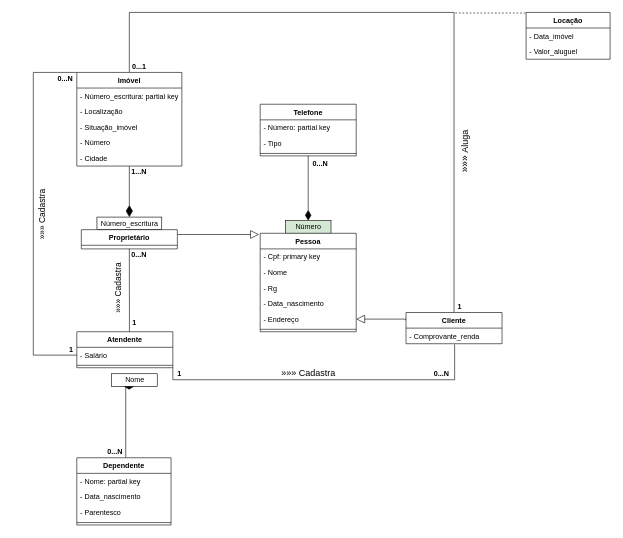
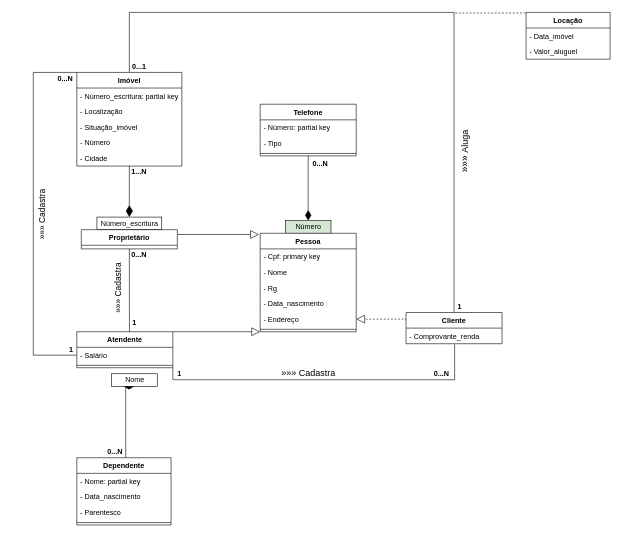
  <mxCell id="0" />
  <mxCell id="1" parent="0" />
+ <mxCell id="2" style="edgeStyle=orthogonalEdgeStyle;rounded=0;orthogonalLoop=1;jettySize=auto;html=1;entryX=0;entryY=1;entryDx=0;entryDy=0;endArrow=block;endFill=0;endSize=12;" parent="1" source="41" target="23" edge="1"><mxGeometry relative="1" as="geometry"><Array as="points"><mxPoint x="355" y="552" /><mxPoint x="355" y="552" /></Array><mxPoint x="35" y="552" as="targetPoint" /></mxGeometry></mxCell>
  <mxCell id="3" style="edgeStyle=orthogonalEdgeStyle;rounded=0;orthogonalLoop=1;jettySize=auto;html=1;entryX=0.5;entryY=1;entryDx=0;entryDy=0;startSize=15;endArrow=diamondThin;endFill=1;endSize=15;" parent="1" source="44" target="7" edge="1"><mxGeometry relative="1" as="geometry"><Array as="points"><mxPoint x="209" y="762" /></Array></mxGeometry></mxCell>
  <mxCell id="4" value="Locação" style="swimlane;fontStyle=1;childLayout=stackLayout;horizontal=1;startSize=26;fillColor=none;horizontalStack=0;resizeParent=1;resizeParentMax=0;resizeLast=0;collapsible=1;marginBottom=0;strokeWidth=1;" parent="1" vertex="1"><mxGeometry x="876" y="20" width="140" height="78" as="geometry" /></mxCell>
  <mxCell id="5" value="- Data_imóvel" style="text;strokeColor=none;fillColor=none;align=left;verticalAlign=top;spacingLeft=4;spacingRight=4;overflow=hidden;rotatable=0;points=[[0,0.5],[1,0.5]];portConstraint=eastwest;" parent="4" vertex="1"><mxGeometry y="26" width="140" height="26" as="geometry" /></mxCell>
  <mxCell id="6" value="- Valor_aluguel" style="text;strokeColor=none;fillColor=none;align=left;verticalAlign=top;spacingLeft=4;spacingRight=4;overflow=hidden;rotatable=0;points=[[0,0.5],[1,0.5]];portConstraint=eastwest;" parent="4" vertex="1"><mxGeometry y="52" width="140" height="26" as="geometry" /></mxCell>
  <mxCell id="7" value="Nome" style="html=1;" parent="1" vertex="1"><mxGeometry x="185.5" y="622" width="76" height="21" as="geometry" /></mxCell>
  <mxCell id="8" value="0...N" style="text;html=1;align=center;verticalAlign=middle;resizable=0;points=[];autosize=1;fontStyle=1" parent="1" vertex="1"><mxGeometry x="170.5" y="742" width="40" height="20" as="geometry" /></mxCell>
  <mxCell id="9" style="edgeStyle=none;rounded=0;orthogonalLoop=1;jettySize=auto;html=1;startSize=12;endArrow=block;endFill=0;endSize=12;exitX=1;exitY=0.25;exitDx=0;exitDy=0;" parent="1" source="34" edge="1"><mxGeometry relative="1" as="geometry"><mxPoint x="431" y="390" as="targetPoint" /><Array as="points" /></mxGeometry></mxCell>
  <mxCell id="10" style="edgeStyle=none;rounded=0;orthogonalLoop=1;jettySize=auto;html=1;entryX=0.5;entryY=0;entryDx=0;entryDy=0;startSize=15;endArrow=diamondThin;endFill=1;endSize=15;" parent="1" source="30" target="11" edge="1"><mxGeometry relative="1" as="geometry" /></mxCell>
  <mxCell id="11" value="Número" style="html=1;fillColor=#d5e8d4;" parent="1" vertex="1"><mxGeometry x="475" y="367" width="76" height="21" as="geometry" /></mxCell>
  <mxCell id="12" value="0...N" style="text;html=1;align=center;verticalAlign=middle;resizable=0;points=[];autosize=1;fontStyle=1" parent="1" vertex="1"><mxGeometry x="513" y="262" width="40" height="20" as="geometry" /></mxCell>
- <mxCell id="13" style="edgeStyle=orthogonalEdgeStyle;rounded=0;orthogonalLoop=1;jettySize=auto;html=1;entryX=1;entryY=0.5;entryDx=0;entryDy=0;endArrow=block;endFill=0;endSize=12;exitX=0;exitY=0.25;exitDx=0;exitDy=0;" parent="1" source="21" target="28" edge="1"><mxGeometry relative="1" as="geometry"><Array as="points"><mxPoint x="676" y="531" /></Array><mxPoint x="686" y="398.029" as="sourcePoint" /><mxPoint x="603" y="398" as="targetPoint" /></mxGeometry></mxCell>
+ <mxCell id="13" style="edgeStyle=orthogonalEdgeStyle;rounded=0;orthogonalLoop=1;jettySize=auto;html=1;entryX=1;entryY=0.5;entryDx=0;entryDy=0;endArrow=block;endFill=0;endSize=12;exitX=0;exitY=0.25;exitDx=0;exitDy=0;dashed=1;" parent="1" source="21" target="28" edge="1"><mxGeometry relative="1" as="geometry"><Array as="points"><mxPoint x="676" y="531" /></Array><mxPoint x="686" y="398.029" as="sourcePoint" /><mxPoint x="603" y="398" as="targetPoint" /></mxGeometry></mxCell>
  <mxCell id="14" value="1...N" style="text;html=1;align=center;verticalAlign=middle;resizable=0;points=[];autosize=1;fontStyle=1" parent="1" vertex="1"><mxGeometry x="210.5" y="276" width="40" height="20" as="geometry" /></mxCell>
  <mxCell id="15" style="edgeStyle=orthogonalEdgeStyle;rounded=0;orthogonalLoop=1;jettySize=auto;html=1;startArrow=none;startFill=0;startSize=13;endArrow=diamondThin;endFill=1;endSize=17;entryX=0.5;entryY=0;entryDx=0;entryDy=0;" parent="1" source="35" target="16" edge="1"><mxGeometry relative="1" as="geometry"><mxPoint x="205" y="332" as="targetPoint" /></mxGeometry></mxCell>
  <mxCell id="16" value="Número_escritura" style="html=1;" parent="1" vertex="1"><mxGeometry x="161" y="361" width="108" height="21" as="geometry" /></mxCell>
  <mxCell id="17" style="rounded=0;orthogonalLoop=1;jettySize=auto;html=1;startArrow=none;startFill=0;startSize=13;endArrow=none;endFill=0;endSize=17;exitX=0.5;exitY=1;exitDx=0;exitDy=0;entryX=0.548;entryY=0.007;entryDx=0;entryDy=0;entryPerimeter=0;" parent="1" source="34" target="41" edge="1"><mxGeometry relative="1" as="geometry"><mxPoint x="1.998" y="509.995" as="sourcePoint" /><mxPoint x="128" y="552" as="targetPoint" /></mxGeometry></mxCell>
  <mxCell id="18" style="rounded=0;orthogonalLoop=1;jettySize=auto;html=1;entryX=0;entryY=0;entryDx=0;entryDy=0;startArrow=none;startFill=0;startSize=13;endArrow=none;endFill=0;endSize=17;exitX=0;exitY=0.5;exitDx=0;exitDy=0;" parent="1" source="42" target="35" edge="1"><mxGeometry relative="1" as="geometry"><mxPoint x="0.976" y="485.005" as="sourcePoint" /><Array as="points"><mxPoint x="55" y="591" /><mxPoint x="55" y="420" /><mxPoint x="55" y="270" /><mxPoint x="55" y="210" /><mxPoint x="55" y="120" /><mxPoint x="95" y="120" /></Array></mxGeometry></mxCell>
  <mxCell id="19" style="edgeStyle=orthogonalEdgeStyle;rounded=0;orthogonalLoop=1;jettySize=auto;html=1;entryX=0.506;entryY=1.038;entryDx=0;entryDy=0;entryPerimeter=0;startArrow=none;startFill=0;startSize=13;endArrow=none;endFill=0;endSize=17;exitX=1;exitY=1;exitDx=0;exitDy=0;" parent="1" source="41" target="22" edge="1"><mxGeometry relative="1" as="geometry" /></mxCell>
  <mxCell id="20" style="edgeStyle=none;rounded=0;orthogonalLoop=1;jettySize=auto;html=1;entryX=0.5;entryY=0;entryDx=0;entryDy=0;startArrow=none;startFill=0;startSize=13;endArrow=none;endFill=0;endSize=17;" parent="1" source="21" target="35" edge="1"><mxGeometry relative="1" as="geometry"><Array as="points"><mxPoint x="756" y="20" /><mxPoint x="215" y="20" /></Array></mxGeometry></mxCell>
  <mxCell id="21" value="Cliente" style="swimlane;fontStyle=1;align=center;verticalAlign=top;childLayout=stackLayout;horizontal=1;startSize=26;horizontalStack=0;resizeParent=1;resizeParentMax=0;resizeLast=0;collapsible=1;marginBottom=0;" parent="1" vertex="1"><mxGeometry x="676" y="520" width="160" height="52" as="geometry" /></mxCell>
  <mxCell id="22" value="- Comprovante_renda" style="text;strokeColor=none;fillColor=none;align=left;verticalAlign=top;spacingLeft=4;spacingRight=4;overflow=hidden;rotatable=0;points=[[0,0.5],[1,0.5]];portConstraint=eastwest;" parent="21" vertex="1"><mxGeometry y="26" width="160" height="26" as="geometry" /></mxCell>
  <mxCell id="23" value="Pessoa" style="swimlane;fontStyle=1;align=center;verticalAlign=top;childLayout=stackLayout;horizontal=1;startSize=26;horizontalStack=0;resizeParent=1;resizeParentMax=0;resizeLast=0;collapsible=1;marginBottom=0;" parent="1" vertex="1"><mxGeometry x="433" y="388" width="160" height="164" as="geometry" /></mxCell>
  <mxCell id="24" value="- Cpf: primary key" style="text;strokeColor=none;fillColor=none;align=left;verticalAlign=top;spacingLeft=4;spacingRight=4;overflow=hidden;rotatable=0;points=[[0,0.5],[1,0.5]];portConstraint=eastwest;" parent="23" vertex="1"><mxGeometry y="26" width="160" height="26" as="geometry" /></mxCell>
  <mxCell id="25" value="- Nome" style="text;strokeColor=none;fillColor=none;align=left;verticalAlign=top;spacingLeft=4;spacingRight=4;overflow=hidden;rotatable=0;points=[[0,0.5],[1,0.5]];portConstraint=eastwest;" parent="23" vertex="1"><mxGeometry y="52" width="160" height="26" as="geometry" /></mxCell>
  <mxCell id="26" value="- Rg" style="text;strokeColor=none;fillColor=none;align=left;verticalAlign=top;spacingLeft=4;spacingRight=4;overflow=hidden;rotatable=0;points=[[0,0.5],[1,0.5]];portConstraint=eastwest;" parent="23" vertex="1"><mxGeometry y="78" width="160" height="26" as="geometry" /></mxCell>
  <mxCell id="27" value="- Data_nascimento" style="text;strokeColor=none;fillColor=none;align=left;verticalAlign=top;spacingLeft=4;spacingRight=4;overflow=hidden;rotatable=0;points=[[0,0.5],[1,0.5]];portConstraint=eastwest;" parent="23" vertex="1"><mxGeometry y="104" width="160" height="26" as="geometry" /></mxCell>
  <mxCell id="28" value="- Endereço" style="text;strokeColor=none;fillColor=none;align=left;verticalAlign=top;spacingLeft=4;spacingRight=4;overflow=hidden;rotatable=0;points=[[0,0.5],[1,0.5]];portConstraint=eastwest;" parent="23" vertex="1"><mxGeometry y="130" width="160" height="26" as="geometry" /></mxCell>
  <mxCell id="29" value="" style="line;strokeWidth=1;fillColor=none;align=left;verticalAlign=middle;spacingTop=-1;spacingLeft=3;spacingRight=3;rotatable=0;labelPosition=right;points=[];portConstraint=eastwest;" parent="23" vertex="1"><mxGeometry y="156" width="160" height="8" as="geometry" /></mxCell>
  <mxCell id="30" value="Telefone" style="swimlane;fontStyle=1;align=center;verticalAlign=top;childLayout=stackLayout;horizontal=1;startSize=26;horizontalStack=0;resizeParent=1;resizeParentMax=0;resizeLast=0;collapsible=1;marginBottom=0;" parent="1" vertex="1"><mxGeometry x="433" y="173" width="160" height="86" as="geometry" /></mxCell>
  <mxCell id="31" value="- Número: partial key" style="text;strokeColor=none;fillColor=none;align=left;verticalAlign=top;spacingLeft=4;spacingRight=4;overflow=hidden;rotatable=0;points=[[0,0.5],[1,0.5]];portConstraint=eastwest;" parent="30" vertex="1"><mxGeometry y="26" width="160" height="26" as="geometry" /></mxCell>
  <mxCell id="32" value="- Tipo" style="text;strokeColor=none;fillColor=none;align=left;verticalAlign=top;spacingLeft=4;spacingRight=4;overflow=hidden;rotatable=0;points=[[0,0.5],[1,0.5]];portConstraint=eastwest;" parent="30" vertex="1"><mxGeometry y="52" width="160" height="26" as="geometry" /></mxCell>
  <mxCell id="33" value="" style="line;strokeWidth=1;fillColor=none;align=left;verticalAlign=middle;spacingTop=-1;spacingLeft=3;spacingRight=3;rotatable=0;labelPosition=right;points=[];portConstraint=eastwest;" parent="30" vertex="1"><mxGeometry y="78" width="160" height="8" as="geometry" /></mxCell>
  <mxCell id="34" value="Proprietário" style="swimlane;fontStyle=1;align=center;verticalAlign=top;childLayout=stackLayout;horizontal=1;startSize=26;horizontalStack=0;resizeParent=1;resizeParentMax=0;resizeLast=0;collapsible=1;marginBottom=0;" parent="1" vertex="1"><mxGeometry x="135" y="382" width="160" height="32" as="geometry" /></mxCell>
  <mxCell id="35" value="Imóvel" style="swimlane;fontStyle=1;align=center;verticalAlign=top;childLayout=stackLayout;horizontal=1;startSize=26;horizontalStack=0;resizeParent=1;resizeParentMax=0;resizeLast=0;collapsible=1;marginBottom=0;" parent="1" vertex="1"><mxGeometry x="127.5" y="120" width="175" height="156" as="geometry" /></mxCell>
  <mxCell id="36" value="- Número_escritura: partial key" style="text;strokeColor=none;fillColor=none;align=left;verticalAlign=top;spacingLeft=4;spacingRight=4;overflow=hidden;rotatable=0;points=[[0,0.5],[1,0.5]];portConstraint=eastwest;" parent="35" vertex="1"><mxGeometry y="26" width="175" height="26" as="geometry" /></mxCell>
  <mxCell id="37" value="- Localização" style="text;strokeColor=none;fillColor=none;align=left;verticalAlign=top;spacingLeft=4;spacingRight=4;overflow=hidden;rotatable=0;points=[[0,0.5],[1,0.5]];portConstraint=eastwest;" parent="35" vertex="1"><mxGeometry y="52" width="175" height="26" as="geometry" /></mxCell>
  <mxCell id="38" value="- Situação_imóvel" style="text;strokeColor=none;fillColor=none;align=left;verticalAlign=top;spacingLeft=4;spacingRight=4;overflow=hidden;rotatable=0;points=[[0,0.5],[1,0.5]];portConstraint=eastwest;" parent="35" vertex="1"><mxGeometry y="78" width="175" height="26" as="geometry" /></mxCell>
  <mxCell id="39" value="- Número" style="text;strokeColor=none;fillColor=none;align=left;verticalAlign=top;spacingLeft=4;spacingRight=4;overflow=hidden;rotatable=0;points=[[0,0.5],[1,0.5]];portConstraint=eastwest;" parent="35" vertex="1"><mxGeometry y="104" width="175" height="26" as="geometry" /></mxCell>
  <mxCell id="40" value="- Cidade" style="text;strokeColor=none;fillColor=none;align=left;verticalAlign=top;spacingLeft=4;spacingRight=4;overflow=hidden;rotatable=0;points=[[0,0.5],[1,0.5]];portConstraint=eastwest;" parent="35" vertex="1"><mxGeometry y="130" width="175" height="26" as="geometry" /></mxCell>
  <mxCell id="41" value="Atendente" style="swimlane;fontStyle=1;align=center;verticalAlign=top;childLayout=stackLayout;horizontal=1;startSize=26;horizontalStack=0;resizeParent=1;resizeParentMax=0;resizeLast=0;collapsible=1;marginBottom=0;" parent="1" vertex="1"><mxGeometry x="127.5" y="552" width="160" height="60" as="geometry" /></mxCell>
  <mxCell id="42" value="- Salário" style="text;strokeColor=none;fillColor=none;align=left;verticalAlign=top;spacingLeft=4;spacingRight=4;overflow=hidden;rotatable=0;points=[[0,0.5],[1,0.5]];portConstraint=eastwest;" parent="41" vertex="1"><mxGeometry y="26" width="160" height="26" as="geometry" /></mxCell>
  <mxCell id="43" value="" style="line;strokeWidth=1;fillColor=none;align=left;verticalAlign=middle;spacingTop=-1;spacingLeft=3;spacingRight=3;rotatable=0;labelPosition=right;points=[];portConstraint=eastwest;" parent="41" vertex="1"><mxGeometry y="52" width="160" height="8" as="geometry" /></mxCell>
  <mxCell id="44" value="Dependente" style="swimlane;fontStyle=1;align=center;verticalAlign=top;childLayout=stackLayout;horizontal=1;startSize=26;horizontalStack=0;resizeParent=1;resizeParentMax=0;resizeLast=0;collapsible=1;marginBottom=0;" parent="1" vertex="1"><mxGeometry x="127.5" y="762" width="157" height="112" as="geometry" /></mxCell>
  <mxCell id="45" value="- Nome: partial key" style="text;strokeColor=none;fillColor=none;align=left;verticalAlign=top;spacingLeft=4;spacingRight=4;overflow=hidden;rotatable=0;points=[[0,0.5],[1,0.5]];portConstraint=eastwest;" parent="44" vertex="1"><mxGeometry y="26" width="157" height="26" as="geometry" /></mxCell>
  <mxCell id="46" value="- Data_nascimento" style="text;strokeColor=none;fillColor=none;align=left;verticalAlign=top;spacingLeft=4;spacingRight=4;overflow=hidden;rotatable=0;points=[[0,0.5],[1,0.5]];portConstraint=eastwest;" parent="44" vertex="1"><mxGeometry y="52" width="157" height="26" as="geometry" /></mxCell>
  <mxCell id="47" value="- Parentesco" style="text;strokeColor=none;fillColor=none;align=left;verticalAlign=top;spacingLeft=4;spacingRight=4;overflow=hidden;rotatable=0;points=[[0,0.5],[1,0.5]];portConstraint=eastwest;" parent="44" vertex="1"><mxGeometry y="78" width="157" height="26" as="geometry" /></mxCell>
  <mxCell id="48" value="" style="line;strokeWidth=1;fillColor=none;align=left;verticalAlign=middle;spacingTop=-1;spacingLeft=3;spacingRight=3;rotatable=0;labelPosition=right;points=[];portConstraint=eastwest;" parent="44" vertex="1"><mxGeometry y="104" width="157" height="8" as="geometry" /></mxCell>
  <mxCell id="49" value="&lt;font style=&quot;font-size: 17px&quot;&gt;»»»&lt;/font&gt;&lt;font style=&quot;font-size: 15px&quot;&gt;&amp;nbsp;Aluga&lt;/font&gt;" style="text;html=1;align=center;verticalAlign=middle;resizable=0;points=[];autosize=1;rotation=-90;fontSize=15;" parent="1" vertex="1"><mxGeometry x="730" y="242" width="90" height="20" as="geometry" /></mxCell>
  <mxCell id="50" style="edgeStyle=none;rounded=0;orthogonalLoop=1;jettySize=auto;html=1;startArrow=none;startFill=0;startSize=13;endArrow=none;endFill=0;endSize=17;dashed=1;" parent="1" edge="1"><mxGeometry relative="1" as="geometry"><mxPoint x="755" y="21" as="targetPoint" /><mxPoint x="875" y="21" as="sourcePoint" /></mxGeometry></mxCell>
  <mxCell id="51" value="1" style="text;html=1;align=center;verticalAlign=middle;resizable=0;points=[];autosize=1;fontStyle=1" parent="1" vertex="1"><mxGeometry x="755" y="500" width="20" height="20" as="geometry" /></mxCell>
  <mxCell id="52" value="0...1" style="text;html=1;align=center;verticalAlign=middle;resizable=0;points=[];autosize=1;fontStyle=1" parent="1" vertex="1"><mxGeometry x="210.5" y="100" width="40" height="20" as="geometry" /></mxCell>
  <mxCell id="53" value="0...N" style="text;html=1;align=center;verticalAlign=middle;resizable=0;points=[];autosize=1;fontStyle=1" parent="1" vertex="1"><mxGeometry x="715" y="612" width="40" height="20" as="geometry" /></mxCell>
  <mxCell id="54" value="1" style="text;html=1;align=center;verticalAlign=middle;resizable=0;points=[];autosize=1;fontStyle=1" parent="1" vertex="1"><mxGeometry x="212.5" y="527" width="20" height="20" as="geometry" /></mxCell>
  <mxCell id="55" value="0...N" style="text;html=1;align=center;verticalAlign=middle;resizable=0;points=[];autosize=1;fontStyle=1" parent="1" vertex="1"><mxGeometry x="87.5" y="120" width="40" height="20" as="geometry" /></mxCell>
  <mxCell id="56" value="&lt;font style=&quot;font-size: 15px&quot;&gt;»»» Cadastra&lt;/font&gt;" style="text;html=1;align=center;verticalAlign=middle;resizable=0;points=[];autosize=1;rotation=0;fontSize=15;" parent="1" vertex="1"><mxGeometry x="458" y="610" width="110" height="20" as="geometry" /></mxCell>
  <mxCell id="57" value="1" style="text;html=1;align=center;verticalAlign=middle;resizable=0;points=[];autosize=1;fontStyle=1" parent="1" vertex="1"><mxGeometry x="287.5" y="612" width="20" height="20" as="geometry" /></mxCell>
  <mxCell id="58" value="&lt;font style=&quot;font-size: 14px;&quot;&gt;»»» &lt;/font&gt;&lt;font style=&quot;font-size: 14px;&quot;&gt;Cadastra&lt;/font&gt;" style="text;html=1;align=center;verticalAlign=middle;resizable=0;points=[];autosize=1;rotation=-90;fontSize=14;" parent="1" vertex="1"><mxGeometry x="146.5" y="470" width="100" height="20" as="geometry" /></mxCell>
  <mxCell id="59" value="0...N" style="text;html=1;align=center;verticalAlign=middle;resizable=0;points=[];autosize=1;fontStyle=1" parent="1" vertex="1"><mxGeometry x="210.5" y="414" width="40" height="20" as="geometry" /></mxCell>
  <mxCell id="60" value="&lt;font style=&quot;font-size: 14px;&quot;&gt;»»» &lt;/font&gt;&lt;font style=&quot;font-size: 14px;&quot;&gt;Cadastra&lt;/font&gt;" style="text;html=1;align=center;verticalAlign=middle;resizable=0;points=[];autosize=1;rotation=-90;fontSize=14;" parent="1" vertex="1"><mxGeometry x="20" y="347" width="100" height="20" as="geometry" /></mxCell>
  <mxCell id="61" value="1" style="text;html=1;align=center;verticalAlign=middle;resizable=0;points=[];autosize=1;fontStyle=1" parent="1" vertex="1"><mxGeometry x="107.5" y="572" width="20" height="20" as="geometry" /></mxCell>
